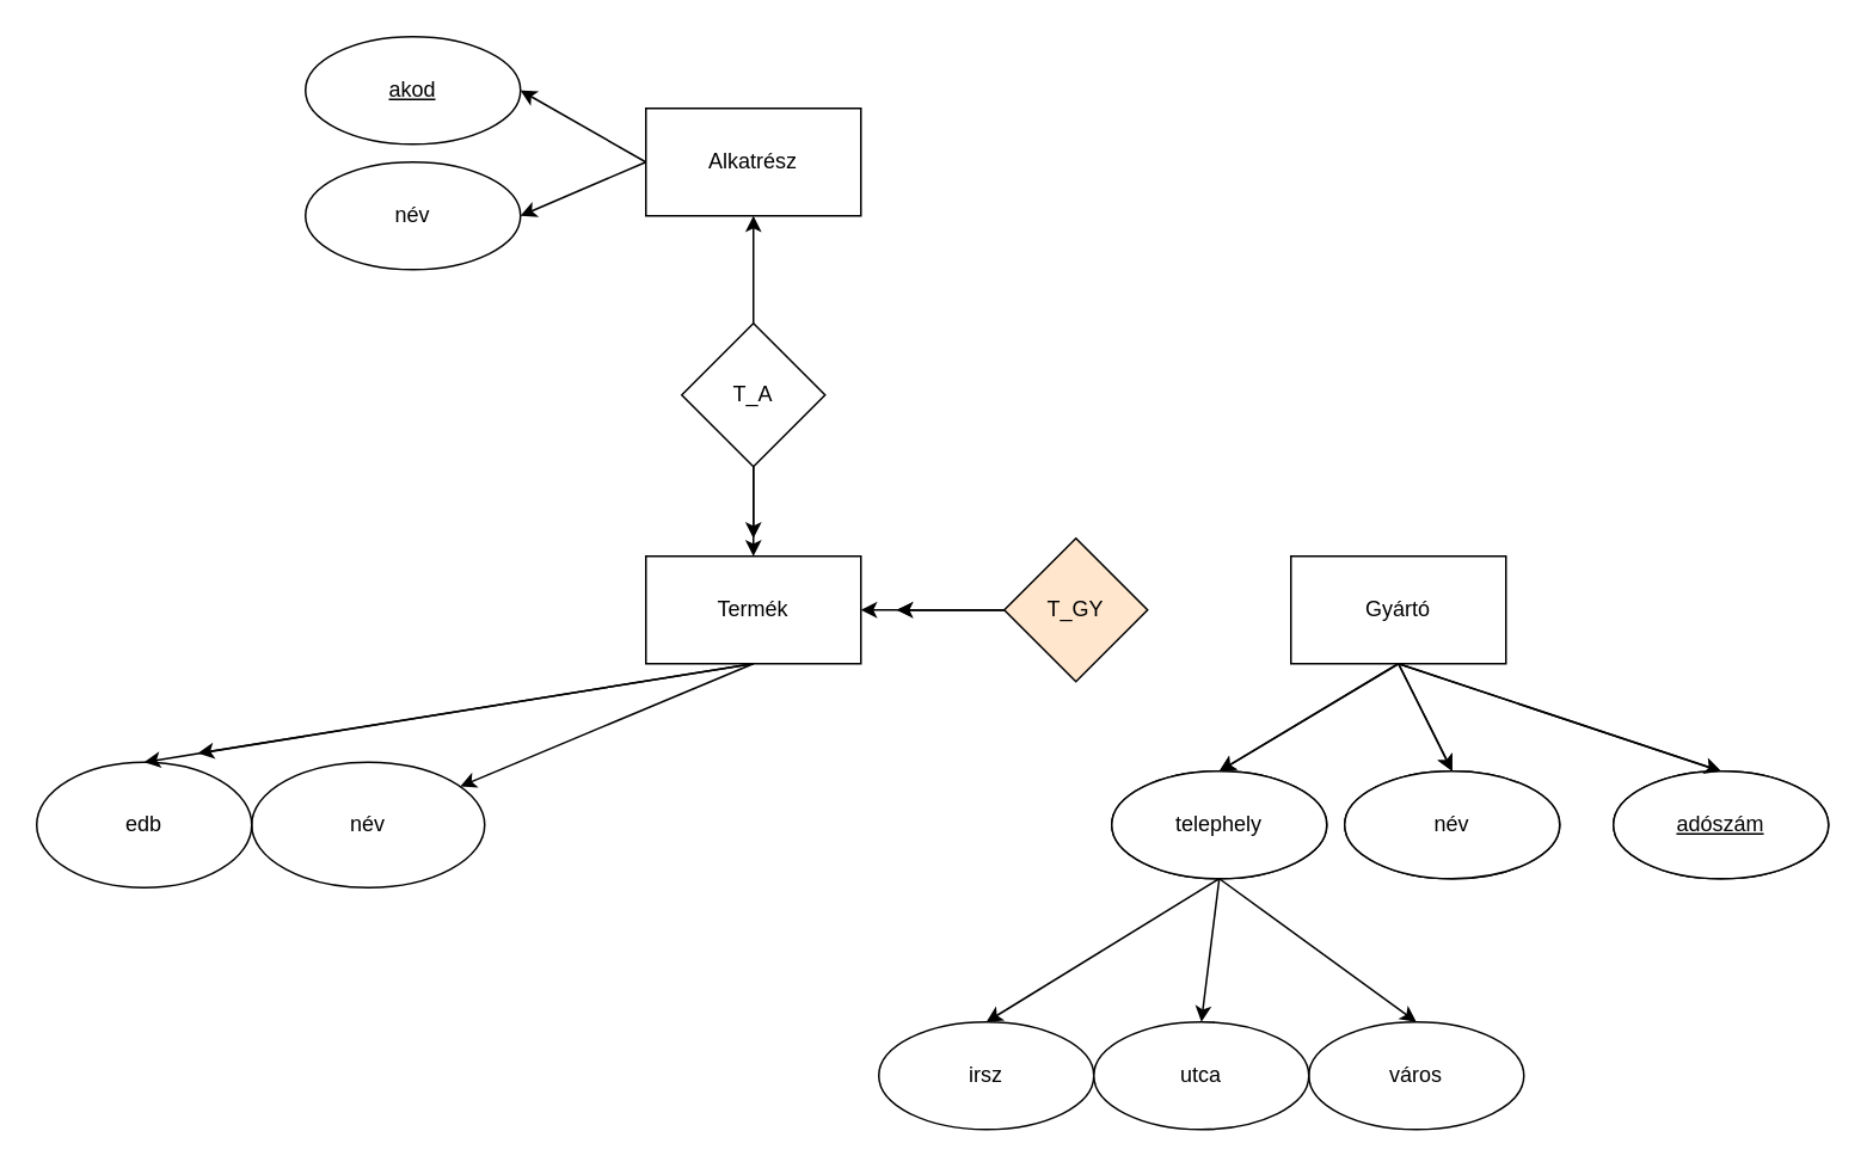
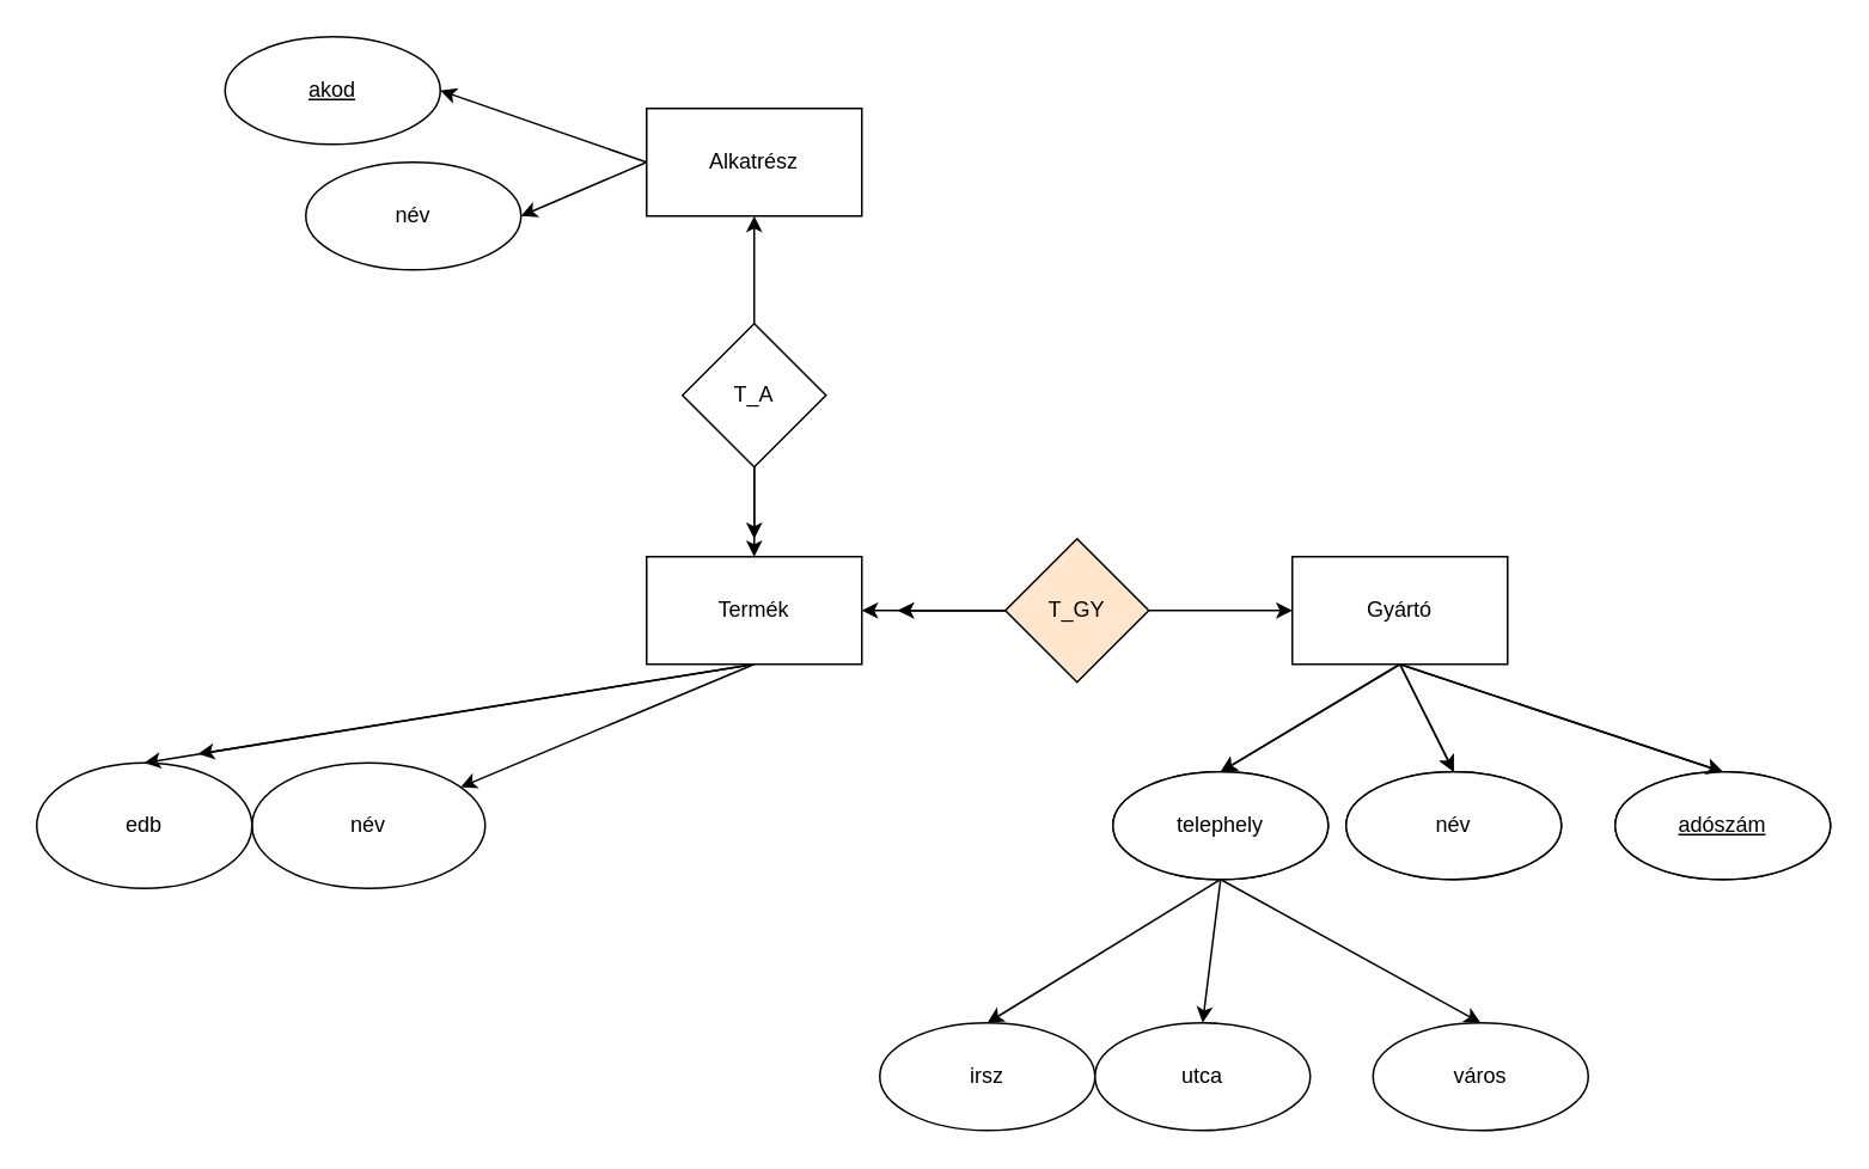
  <mxCell id="0" />
  <mxCell id="1" parent="0" />
  <mxCell id="2" value="" style="edgeStyle=orthogonalEdgeStyle;rounded=0;orthogonalLoop=1;jettySize=auto;html=1;exitX=0;exitY=0.5;exitDx=0;exitDy=0;entryX=1;entryY=0.5;entryDx=0;entryDy=0;" edge="1" parent="1" source="5" target="3"><mxGeometry relative="1" as="geometry"><mxPoint x="510" y="350" as="targetPoint" /></mxGeometry></mxCell>
  <mxCell id="3" value="Termék" style="rounded=0;whiteSpace=wrap;html=1;" vertex="1" parent="1"><mxGeometry x="360" y="310" width="120" height="60" as="geometry" /></mxCell>
+ <mxCell id="4" value="" style="edgeStyle=orthogonalEdgeStyle;rounded=0;orthogonalLoop=1;jettySize=auto;html=1;" edge="1" parent="1" source="5" target="6"><mxGeometry relative="1" as="geometry" /></mxCell>
  <mxCell id="5" value="T_GY" style="rhombus;whiteSpace=wrap;html=1;rounded=0;fillColor=#ffe6cc;" vertex="1" parent="1"><mxGeometry x="560" y="300" width="80" height="80" as="geometry" /></mxCell>
  <mxCell id="6" value="Gyártó" style="whiteSpace=wrap;html=1;rounded=0;" vertex="1" parent="1"><mxGeometry x="720" y="310" width="120" height="60" as="geometry" /></mxCell>
  <mxCell id="7" value="" style="endArrow=classic;html=1;rounded=0;exitX=0;exitY=0.5;exitDx=0;exitDy=0;" edge="1" parent="1" source="5"><mxGeometry width="50" height="50" relative="1" as="geometry"><mxPoint x="630" y="620" as="sourcePoint" /><mxPoint x="500" y="340" as="targetPoint" /></mxGeometry></mxCell>
  <mxCell id="8" value="név" style="ellipse;whiteSpace=wrap;html=1;" vertex="1" parent="1"><mxGeometry x="140" y="425" width="130" height="70" as="geometry" /></mxCell>
  <mxCell id="9" value="" style="endArrow=classic;html=1;rounded=0;exitX=0.5;exitY=1;exitDx=0;exitDy=0;" edge="1" parent="1" source="3" target="8"><mxGeometry width="50" height="50" relative="1" as="geometry"><mxPoint x="620" y="460" as="sourcePoint" /><mxPoint x="670" y="410" as="targetPoint" /></mxGeometry></mxCell>
  <mxCell id="10" value="&lt;u&gt;adószám&lt;/u&gt;" style="ellipse;whiteSpace=wrap;html=1;rounded=0;" vertex="1" parent="1"><mxGeometry x="900" y="430" width="120" height="60" as="geometry" /></mxCell>
  <mxCell id="11" value="név" style="ellipse;whiteSpace=wrap;html=1;rounded=0;" vertex="1" parent="1"><mxGeometry x="750" y="430" width="120" height="60" as="geometry" /></mxCell>
  <mxCell id="12" value="" style="endArrow=classic;html=1;rounded=0;entryX=0.5;entryY=0;entryDx=0;entryDy=0;exitX=0.5;exitY=1;exitDx=0;exitDy=0;" edge="1" parent="1" source="6" target="11"><mxGeometry width="50" height="50" relative="1" as="geometry"><mxPoint x="620" y="460" as="sourcePoint" /><mxPoint x="670" y="410" as="targetPoint" /></mxGeometry></mxCell>
  <mxCell id="13" value="" style="endArrow=classic;html=1;rounded=0;entryX=0.5;entryY=0;entryDx=0;entryDy=0;exitX=0.5;exitY=1;exitDx=0;exitDy=0;" edge="1" parent="1" source="6" target="10"><mxGeometry width="50" height="50" relative="1" as="geometry"><mxPoint x="620" y="460" as="sourcePoint" /><mxPoint x="670" y="410" as="targetPoint" /></mxGeometry></mxCell>
  <mxCell id="14" value="" style="endArrow=classic;html=1;rounded=0;exitX=0.5;exitY=1;exitDx=0;exitDy=0;entryX=0.5;entryY=0;entryDx=0;entryDy=0;" edge="1" parent="1" source="6" target="15"><mxGeometry width="50" height="50" relative="1" as="geometry"><mxPoint x="620" y="460" as="sourcePoint" /><mxPoint x="690" y="420" as="targetPoint" /></mxGeometry></mxCell>
  <mxCell id="15" value="telephely" style="ellipse;whiteSpace=wrap;html=1;" vertex="1" parent="1"><mxGeometry x="620" y="430" width="120" height="60" as="geometry" /></mxCell>
  <mxCell id="16" value="" style="endArrow=classic;html=1;rounded=0;exitX=0;exitY=0.5;exitDx=0;exitDy=0;" edge="1" parent="1"><mxGeometry width="50" height="50" relative="1" as="geometry"><mxPoint x="560" y="340" as="sourcePoint" /><mxPoint x="500" y="340" as="targetPoint" /></mxGeometry></mxCell>
  <mxCell id="17" value="&lt;u&gt;adószám&lt;/u&gt;" style="ellipse;whiteSpace=wrap;html=1;rounded=0;" vertex="1" parent="1"><mxGeometry x="900" y="430" width="120" height="60" as="geometry" /></mxCell>
  <mxCell id="18" value="név" style="ellipse;whiteSpace=wrap;html=1;rounded=0;" vertex="1" parent="1"><mxGeometry x="750" y="430" width="120" height="60" as="geometry" /></mxCell>
  <mxCell id="19" value="" style="endArrow=classic;html=1;rounded=0;entryX=0.5;entryY=0;entryDx=0;entryDy=0;exitX=0.5;exitY=1;exitDx=0;exitDy=0;" edge="1" parent="1" target="18"><mxGeometry width="50" height="50" relative="1" as="geometry"><mxPoint x="780" y="370" as="sourcePoint" /><mxPoint x="670" y="410" as="targetPoint" /></mxGeometry></mxCell>
  <mxCell id="20" value="" style="endArrow=classic;html=1;rounded=0;entryX=0.5;entryY=0;entryDx=0;entryDy=0;exitX=0.5;exitY=1;exitDx=0;exitDy=0;" edge="1" parent="1" target="17"><mxGeometry width="50" height="50" relative="1" as="geometry"><mxPoint x="780" y="370" as="sourcePoint" /><mxPoint x="670" y="410" as="targetPoint" /></mxGeometry></mxCell>
  <mxCell id="21" value="" style="endArrow=classic;html=1;rounded=0;exitX=0.5;exitY=1;exitDx=0;exitDy=0;entryX=0.5;entryY=0;entryDx=0;entryDy=0;" edge="1" parent="1" target="22"><mxGeometry width="50" height="50" relative="1" as="geometry"><mxPoint x="780" y="370" as="sourcePoint" /><mxPoint x="690" y="420" as="targetPoint" /></mxGeometry></mxCell>
  <mxCell id="22" value="telephely" style="ellipse;whiteSpace=wrap;html=1;" vertex="1" parent="1"><mxGeometry x="620" y="430" width="120" height="60" as="geometry" /></mxCell>
  <mxCell id="23" value="irsz" style="ellipse;whiteSpace=wrap;html=1;" vertex="1" parent="1"><mxGeometry x="490" y="570" width="120" height="60" as="geometry" /></mxCell>
  <mxCell id="24" value="" style="endArrow=classic;html=1;rounded=0;entryX=0.5;entryY=0;entryDx=0;entryDy=0;exitX=0.5;exitY=1;exitDx=0;exitDy=0;" edge="1" parent="1" source="22" target="23"><mxGeometry width="50" height="50" relative="1" as="geometry"><mxPoint x="620" y="460" as="sourcePoint" /><mxPoint x="670" y="410" as="targetPoint" /></mxGeometry></mxCell>
- <mxCell id="25" value="város" style="ellipse;whiteSpace=wrap;html=1;" vertex="1" parent="1"><mxGeometry x="730" y="570" width="120" height="60" as="geometry" /></mxCell>
+ <mxCell id="25" value="város" style="ellipse;whiteSpace=wrap;html=1;" vertex="1" parent="1"><mxGeometry x="765" y="570" width="120" height="60" as="geometry" /></mxCell>
  <mxCell id="26" value="utca" style="ellipse;whiteSpace=wrap;html=1;" vertex="1" parent="1"><mxGeometry x="610" y="570" width="120" height="60" as="geometry" /></mxCell>
  <mxCell id="27" value="" style="endArrow=classic;html=1;rounded=0;entryX=0.5;entryY=0;entryDx=0;entryDy=0;exitX=0.5;exitY=1;exitDx=0;exitDy=0;" edge="1" parent="1" source="22" target="26"><mxGeometry width="50" height="50" relative="1" as="geometry"><mxPoint x="620" y="460" as="sourcePoint" /><mxPoint x="670" y="410" as="targetPoint" /></mxGeometry></mxCell>
  <mxCell id="28" value="" style="endArrow=classic;html=1;rounded=0;entryX=0.5;entryY=0;entryDx=0;entryDy=0;" edge="1" parent="1" target="25"><mxGeometry width="50" height="50" relative="1" as="geometry"><mxPoint x="680" y="490" as="sourcePoint" /><mxPoint x="670" y="410" as="targetPoint" /></mxGeometry></mxCell>
  <mxCell id="29" value="edb" style="ellipse;whiteSpace=wrap;html=1;" vertex="1" parent="1"><mxGeometry x="20" y="425" width="120" height="70" as="geometry" /></mxCell>
  <mxCell id="30" value="" style="endArrow=classic;html=1;rounded=0;entryX=0.5;entryY=0;entryDx=0;entryDy=0;exitX=0.5;exitY=1;exitDx=0;exitDy=0;" edge="1" parent="1" source="3" target="29"><mxGeometry width="50" height="50" relative="1" as="geometry"><mxPoint x="620" y="440" as="sourcePoint" /><mxPoint x="670" y="390" as="targetPoint" /></mxGeometry></mxCell>
  <mxCell id="31" value="" style="endArrow=classic;html=1;rounded=0;exitX=0.5;exitY=1;exitDx=0;exitDy=0;" edge="1" parent="1" source="3"><mxGeometry width="50" height="50" relative="1" as="geometry"><mxPoint x="620" y="440" as="sourcePoint" /><mxPoint x="110" y="420" as="targetPoint" /></mxGeometry></mxCell>
  <mxCell id="32" value="" style="edgeStyle=orthogonalEdgeStyle;rounded=0;orthogonalLoop=1;jettySize=auto;html=1;" edge="1" parent="1" source="33" target="34"><mxGeometry relative="1" as="geometry" /></mxCell>
  <mxCell id="33" value="T_A" style="rhombus;whiteSpace=wrap;html=1;rounded=0;" vertex="1" parent="1"><mxGeometry x="380" y="180" width="80" height="80" as="geometry" /></mxCell>
  <mxCell id="34" value="Alkatrész" style="whiteSpace=wrap;html=1;rounded=0;" vertex="1" parent="1"><mxGeometry x="360" y="60" width="120" height="60" as="geometry" /></mxCell>
  <mxCell id="35" value="" style="endArrow=classic;html=1;rounded=0;entryX=0.5;entryY=0;entryDx=0;entryDy=0;exitX=0.5;exitY=1;exitDx=0;exitDy=0;" edge="1" parent="1" source="33" target="3"><mxGeometry width="50" height="50" relative="1" as="geometry"><mxPoint x="620" y="310" as="sourcePoint" /><mxPoint x="670" y="260" as="targetPoint" /></mxGeometry></mxCell>
  <mxCell id="36" value="" style="endArrow=classic;html=1;rounded=0;exitX=0.5;exitY=1;exitDx=0;exitDy=0;" edge="1" parent="1" source="33"><mxGeometry width="50" height="50" relative="1" as="geometry"><mxPoint x="620" y="310" as="sourcePoint" /><mxPoint x="420" y="300" as="targetPoint" /></mxGeometry></mxCell>
- <mxCell id="37" value="&lt;u&gt;akod&lt;/u&gt;" style="ellipse;whiteSpace=wrap;html=1;rounded=0;" vertex="1" parent="1"><mxGeometry x="170" y="20" width="120" height="60" as="geometry" /></mxCell>
+ <mxCell id="37" value="&lt;u&gt;akod&lt;/u&gt;" style="ellipse;whiteSpace=wrap;html=1;rounded=0;" vertex="1" parent="1"><mxGeometry x="125" y="20" width="120" height="60" as="geometry" /></mxCell>
  <mxCell id="38" value="név" style="ellipse;whiteSpace=wrap;html=1;" vertex="1" parent="1"><mxGeometry x="170" y="90" width="120" height="60" as="geometry" /></mxCell>
  <mxCell id="39" value="" style="endArrow=classic;html=1;rounded=0;entryX=1;entryY=0.5;entryDx=0;entryDy=0;exitX=0;exitY=0.5;exitDx=0;exitDy=0;" edge="1" parent="1" source="34" target="37"><mxGeometry width="50" height="50" relative="1" as="geometry"><mxPoint x="620" y="310" as="sourcePoint" /><mxPoint x="670" y="260" as="targetPoint" /></mxGeometry></mxCell>
  <mxCell id="40" value="" style="endArrow=classic;html=1;rounded=0;entryX=1;entryY=0.5;entryDx=0;entryDy=0;exitX=0;exitY=0.5;exitDx=0;exitDy=0;" edge="1" parent="1" source="34" target="38"><mxGeometry width="50" height="50" relative="1" as="geometry"><mxPoint x="620" y="310" as="sourcePoint" /><mxPoint x="670" y="260" as="targetPoint" /></mxGeometry></mxCell>
